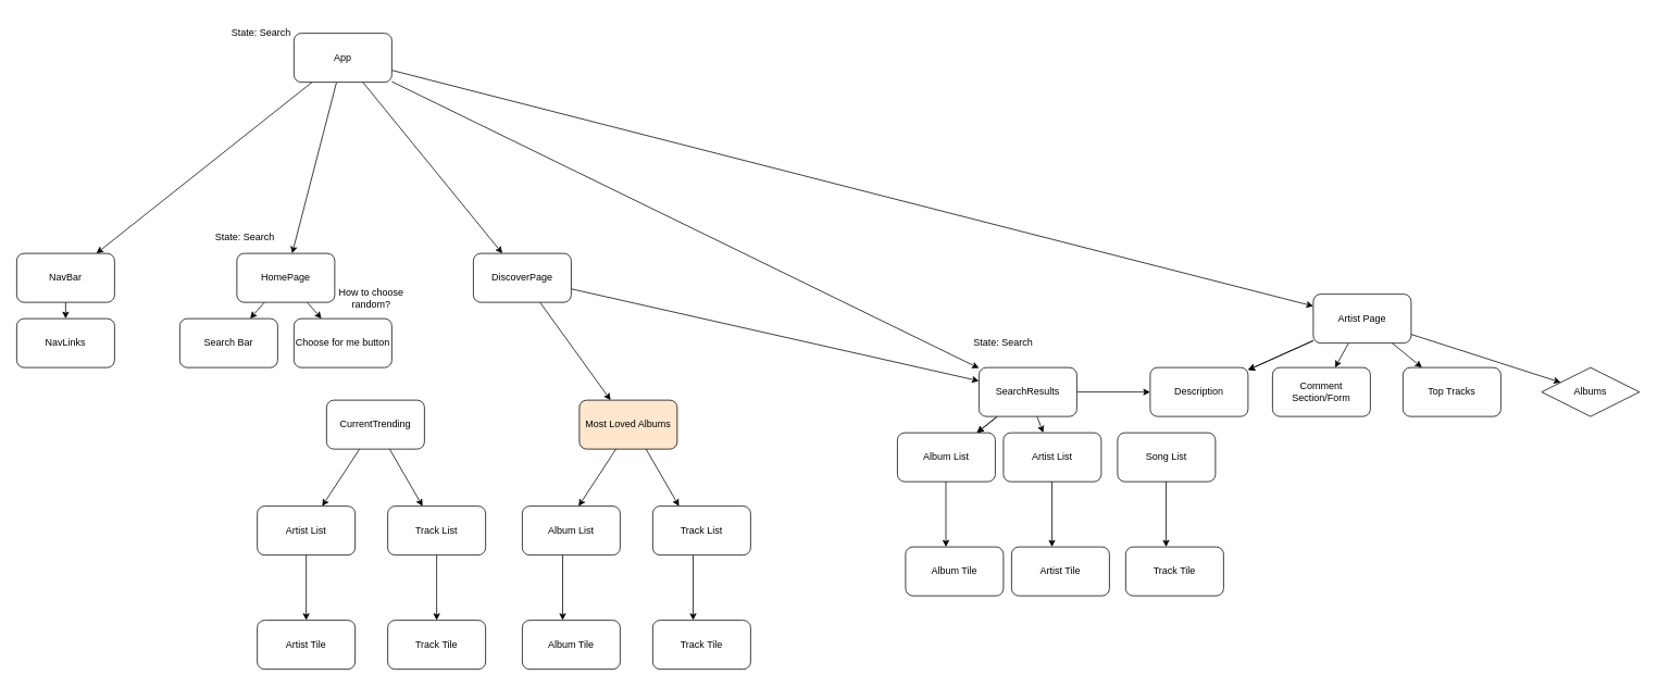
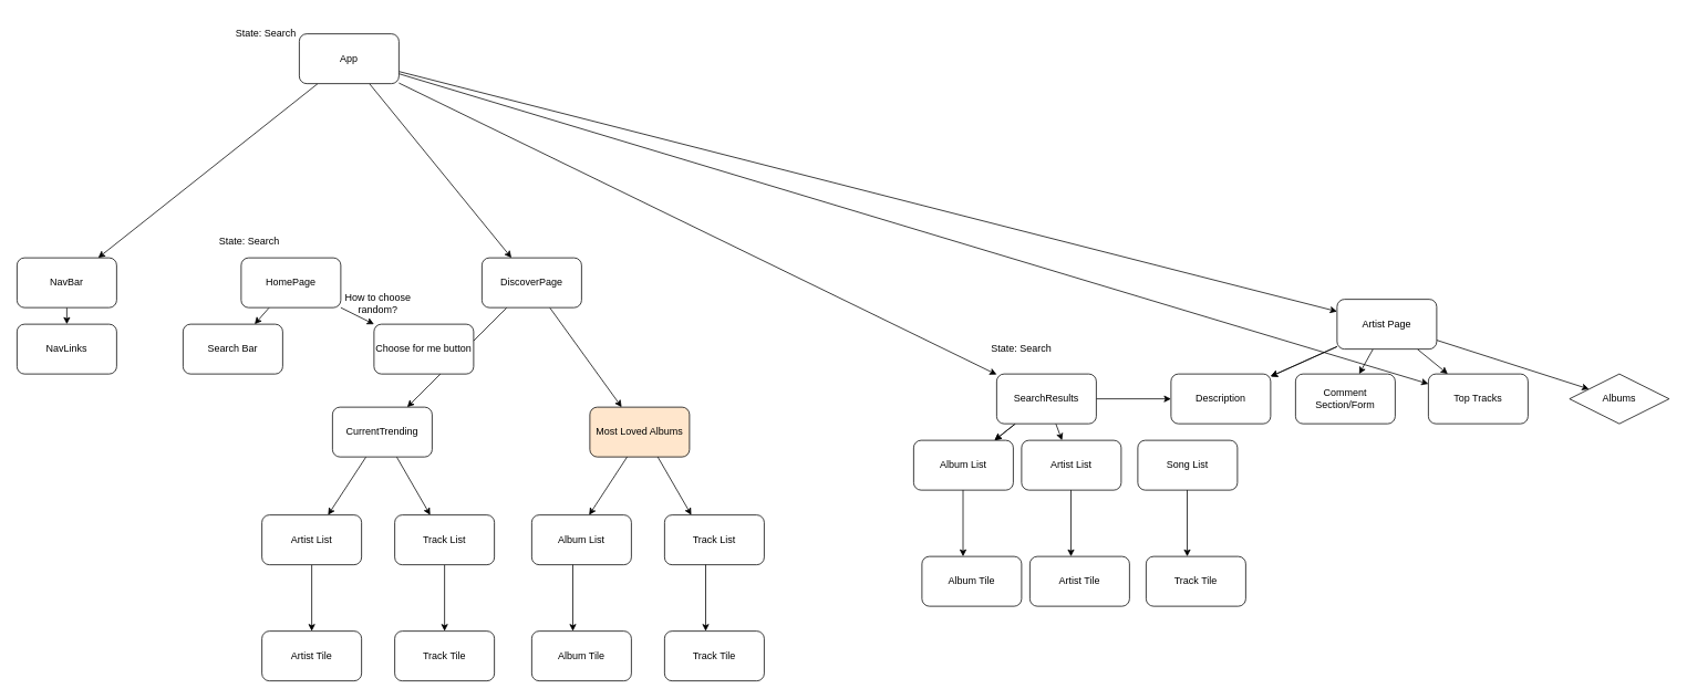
  <mxCell id="0" />
  <mxCell id="1" parent="0" />
  <mxCell id="2" value="" style="edgeStyle=none;html=1;" edge="1" parent="1" source="7" target="9"><mxGeometry relative="1" as="geometry" /></mxCell>
- <mxCell id="3" value="" style="edgeStyle=none;html=1;" edge="1" parent="1" source="7" target="12"><mxGeometry relative="1" as="geometry" /></mxCell>
+ <mxCell id="3" value="" style="edgeStyle=none;html=1;" edge="1" parent="1" source="7" target="63"><mxGeometry relative="1" as="geometry" /></mxCell>
  <mxCell id="4" value="" style="edgeStyle=none;html=1;" edge="1" parent="1" source="7" target="15"><mxGeometry relative="1" as="geometry" /></mxCell>
  <mxCell id="5" value="" style="edgeStyle=none;html=1;" edge="1" parent="1" source="7" target="20"><mxGeometry relative="1" as="geometry" /></mxCell>
  <mxCell id="6" value="" style="edgeStyle=none;html=1;" edge="1" parent="1" source="7" target="54"><mxGeometry relative="1" as="geometry" /></mxCell>
  <mxCell id="7" value="App" style="rounded=1;whiteSpace=wrap;html=1;" vertex="1" parent="1"><mxGeometry x="360" y="40" width="120" height="60" as="geometry" /></mxCell>
  <mxCell id="8" value="" style="edgeStyle=none;html=1;" edge="1" parent="1" source="9" target="30"><mxGeometry relative="1" as="geometry" /></mxCell>
  <mxCell id="9" value="NavBar" style="whiteSpace=wrap;html=1;rounded=1;" vertex="1" parent="1"><mxGeometry x="20" y="310" width="120" height="60" as="geometry" /></mxCell>
  <mxCell id="10" value="" style="edgeStyle=none;html=1;" edge="1" parent="1" source="12" target="25"><mxGeometry relative="1" as="geometry" /></mxCell>
  <mxCell id="11" value="" style="edgeStyle=none;html=1;" edge="1" parent="1" source="12" target="26"><mxGeometry relative="1" as="geometry" /></mxCell>
  <mxCell id="12" value="HomePage" style="whiteSpace=wrap;html=1;rounded=1;" vertex="1" parent="1"><mxGeometry x="290" y="310" width="120" height="60" as="geometry" /></mxCell>
- <mxCell id="13" value="" style="edgeStyle=none;html=1;" edge="1" parent="1" source="15" target="20"><mxGeometry relative="1" as="geometry" /></mxCell>
+ <mxCell id="13" value="" style="edgeStyle=none;html=1;" edge="1" parent="1" source="15" target="23"><mxGeometry relative="1" as="geometry" /></mxCell>
  <mxCell id="14" value="" style="edgeStyle=none;html=1;" edge="1" parent="1" source="15" target="24"><mxGeometry relative="1" as="geometry" /></mxCell>
  <mxCell id="15" value="DiscoverPage" style="whiteSpace=wrap;html=1;rounded=1;" vertex="1" parent="1"><mxGeometry x="580" y="310" width="120" height="60" as="geometry" /></mxCell>
  <mxCell id="16" value="" style="edgeStyle=none;html=1;" edge="1" parent="1" source="20" target="27"><mxGeometry relative="1" as="geometry" /></mxCell>
  <mxCell id="17" value="" style="edgeStyle=none;html=1;" edge="1" parent="1" source="20" target="27"><mxGeometry relative="1" as="geometry" /></mxCell>
  <mxCell id="18" value="" style="edgeStyle=none;html=1;" edge="1" parent="1" source="20" target="28"><mxGeometry relative="1" as="geometry" /></mxCell>
  <mxCell id="19" value="" style="edgeStyle=none;html=1;" edge="1" parent="1" source="20" target="61"><mxGeometry relative="1" as="geometry" /></mxCell>
  <mxCell id="20" value="SearchResults" style="whiteSpace=wrap;html=1;rounded=1;" vertex="1" parent="1"><mxGeometry x="1200" y="450" width="120" height="60" as="geometry" /></mxCell>
  <mxCell id="21" value="" style="edgeStyle=none;html=1;" edge="1" parent="1" source="23" target="35"><mxGeometry relative="1" as="geometry" /></mxCell>
  <mxCell id="22" value="" style="edgeStyle=none;html=1;" edge="1" parent="1" source="23" target="37"><mxGeometry relative="1" as="geometry" /></mxCell>
  <mxCell id="23" value="CurrentTrending" style="whiteSpace=wrap;html=1;rounded=1;" vertex="1" parent="1"><mxGeometry x="400" y="490" width="120" height="60" as="geometry" /></mxCell>
  <mxCell id="24" value="Most Loved Albums" style="whiteSpace=wrap;html=1;rounded=1;fillColor=#ffe6cc;" vertex="1" parent="1"><mxGeometry x="710" y="490" width="120" height="60" as="geometry" /></mxCell>
  <mxCell id="25" value="Search Bar" style="whiteSpace=wrap;html=1;rounded=1;" vertex="1" parent="1"><mxGeometry x="220" y="390" width="120" height="60" as="geometry" /></mxCell>
- <mxCell id="26" value="Choose for me button" style="whiteSpace=wrap;html=1;rounded=1;" vertex="1" parent="1"><mxGeometry x="360" y="390" width="120" height="60" as="geometry" /></mxCell>
+ <mxCell id="26" value="Choose for me button" style="whiteSpace=wrap;html=1;rounded=1;" vertex="1" parent="1"><mxGeometry x="450" y="390" width="120" height="60" as="geometry" /></mxCell>
  <mxCell id="27" value="Album List" style="whiteSpace=wrap;html=1;rounded=1;" vertex="1" parent="1"><mxGeometry x="1100" y="530" width="120" height="60" as="geometry" /></mxCell>
  <mxCell id="28" value="Artist List" style="whiteSpace=wrap;html=1;rounded=1;" vertex="1" parent="1"><mxGeometry x="1230" y="530" width="120" height="60" as="geometry" /></mxCell>
  <mxCell id="29" value="Song List" style="whiteSpace=wrap;html=1;rounded=1;" vertex="1" parent="1"><mxGeometry x="1370" y="530" width="120" height="60" as="geometry" /></mxCell>
  <mxCell id="30" value="NavLinks" style="whiteSpace=wrap;html=1;rounded=1;" vertex="1" parent="1"><mxGeometry x="20" y="390" width="120" height="60" as="geometry" /></mxCell>
  <mxCell id="31" value="State: Search" style="text;strokeColor=none;align=center;fillColor=none;html=1;verticalAlign=middle;whiteSpace=wrap;rounded=0;" vertex="1" parent="1"><mxGeometry x="280" y="20" width="80" height="40" as="geometry" /></mxCell>
  <mxCell id="32" value="State: Search" style="text;strokeColor=none;align=center;fillColor=none;html=1;verticalAlign=middle;whiteSpace=wrap;rounded=0;" vertex="1" parent="1"><mxGeometry x="260" y="270" width="80" height="40" as="geometry" /></mxCell>
  <mxCell id="33" value="State: Search" style="text;strokeColor=none;align=center;fillColor=none;html=1;verticalAlign=middle;whiteSpace=wrap;rounded=0;" vertex="1" parent="1"><mxGeometry x="1190" y="400" width="80" height="40" as="geometry" /></mxCell>
  <mxCell id="34" value="" style="edgeStyle=none;html=1;" edge="1" parent="1" source="35" target="38"><mxGeometry relative="1" as="geometry" /></mxCell>
  <mxCell id="35" value="Artist List" style="whiteSpace=wrap;html=1;rounded=1;" vertex="1" parent="1"><mxGeometry x="315" y="620" width="120" height="60" as="geometry" /></mxCell>
  <mxCell id="36" value="" style="edgeStyle=none;html=1;" edge="1" parent="1" source="37" target="39"><mxGeometry relative="1" as="geometry" /></mxCell>
  <mxCell id="37" value="Track List" style="whiteSpace=wrap;html=1;rounded=1;" vertex="1" parent="1"><mxGeometry x="475" y="620" width="120" height="60" as="geometry" /></mxCell>
  <mxCell id="38" value="Artist Tile" style="whiteSpace=wrap;html=1;rounded=1;" vertex="1" parent="1"><mxGeometry x="315" y="760" width="120" height="60" as="geometry" /></mxCell>
  <mxCell id="39" value="Track Tile" style="whiteSpace=wrap;html=1;rounded=1;" vertex="1" parent="1"><mxGeometry x="475" y="760" width="120" height="60" as="geometry" /></mxCell>
  <mxCell id="40" value="How to choose random?" style="text;strokeColor=none;align=center;fillColor=none;html=1;verticalAlign=middle;whiteSpace=wrap;rounded=0;" vertex="1" parent="1"><mxGeometry x="400" y="350" width="110" height="30" as="geometry" /></mxCell>
  <mxCell id="41" value="Album List" style="whiteSpace=wrap;html=1;rounded=1;" vertex="1" parent="1"><mxGeometry x="640" y="620" width="120" height="60" as="geometry" /></mxCell>
  <mxCell id="42" value="Track List" style="whiteSpace=wrap;html=1;rounded=1;" vertex="1" parent="1"><mxGeometry x="800" y="620" width="120" height="60" as="geometry" /></mxCell>
  <mxCell id="43" value="Album Tile" style="whiteSpace=wrap;html=1;rounded=1;" vertex="1" parent="1"><mxGeometry x="640" y="760" width="120" height="60" as="geometry" /></mxCell>
  <mxCell id="44" value="Track Tile" style="whiteSpace=wrap;html=1;rounded=1;" vertex="1" parent="1"><mxGeometry x="800" y="760" width="120" height="60" as="geometry" /></mxCell>
  <mxCell id="45" value="" style="edgeStyle=none;html=1;" edge="1" parent="1"><mxGeometry relative="1" as="geometry"><mxPoint x="754.885" y="550" as="sourcePoint" /><mxPoint x="709.115" y="620" as="targetPoint" /></mxGeometry></mxCell>
  <mxCell id="46" value="" style="edgeStyle=none;html=1;" edge="1" parent="1"><mxGeometry relative="1" as="geometry"><mxPoint x="791.808" y="550" as="sourcePoint" /><mxPoint x="832.192" y="620" as="targetPoint" /></mxGeometry></mxCell>
  <mxCell id="47" value="" style="edgeStyle=none;html=1;" edge="1" parent="1"><mxGeometry relative="1" as="geometry"><mxPoint x="689.5" y="680" as="sourcePoint" /><mxPoint x="689.5" y="760" as="targetPoint" /></mxGeometry></mxCell>
  <mxCell id="48" value="" style="edgeStyle=none;html=1;" edge="1" parent="1"><mxGeometry relative="1" as="geometry"><mxPoint x="849.5" y="680" as="sourcePoint" /><mxPoint x="849.5" y="760" as="targetPoint" /></mxGeometry></mxCell>
  <mxCell id="49" value="" style="edgeStyle=none;html=1;" edge="1" parent="1" source="54" target="61"><mxGeometry relative="1" as="geometry" /></mxCell>
  <mxCell id="50" value="" style="edgeStyle=none;html=1;" edge="1" parent="1" source="54" target="61"><mxGeometry relative="1" as="geometry" /></mxCell>
  <mxCell id="51" value="" style="edgeStyle=none;html=1;" edge="1" parent="1" source="54" target="62"><mxGeometry relative="1" as="geometry" /></mxCell>
  <mxCell id="52" value="" style="edgeStyle=none;html=1;" edge="1" parent="1" source="54" target="63"><mxGeometry relative="1" as="geometry" /></mxCell>
  <mxCell id="53" value="" style="edgeStyle=none;html=1;" edge="1" parent="1" source="54" target="64"><mxGeometry relative="1" as="geometry" /></mxCell>
  <mxCell id="54" value="Artist Page" style="whiteSpace=wrap;html=1;rounded=1;" vertex="1" parent="1"><mxGeometry x="1610" y="360" width="120" height="60" as="geometry" /></mxCell>
  <mxCell id="55" value="Album Tile" style="whiteSpace=wrap;html=1;rounded=1;" vertex="1" parent="1"><mxGeometry x="1110" y="670" width="120" height="60" as="geometry" /></mxCell>
  <mxCell id="56" value="Track Tile" style="whiteSpace=wrap;html=1;rounded=1;" vertex="1" parent="1"><mxGeometry x="1380" y="670" width="120" height="60" as="geometry" /></mxCell>
  <mxCell id="57" value="" style="edgeStyle=none;html=1;" edge="1" parent="1"><mxGeometry relative="1" as="geometry"><mxPoint x="1159.5" y="590" as="sourcePoint" /><mxPoint x="1159.5" y="670" as="targetPoint" /></mxGeometry></mxCell>
  <mxCell id="58" value="" style="edgeStyle=none;html=1;" edge="1" parent="1"><mxGeometry relative="1" as="geometry"><mxPoint x="1429.5" y="590" as="sourcePoint" /><mxPoint x="1429.5" y="670" as="targetPoint" /></mxGeometry></mxCell>
  <mxCell id="59" value="Artist Tile" style="whiteSpace=wrap;html=1;rounded=1;" vertex="1" parent="1"><mxGeometry x="1240" y="670" width="120" height="60" as="geometry" /></mxCell>
  <mxCell id="60" value="" style="edgeStyle=none;html=1;" edge="1" parent="1"><mxGeometry relative="1" as="geometry"><mxPoint x="1289.5" y="590" as="sourcePoint" /><mxPoint x="1289.5" y="670" as="targetPoint" /></mxGeometry></mxCell>
  <mxCell id="61" value="Description" style="whiteSpace=wrap;html=1;rounded=1;" vertex="1" parent="1"><mxGeometry x="1410" y="450" width="120" height="60" as="geometry" /></mxCell>
  <mxCell id="62" value="Albums" style="rhombus;whiteSpace=wrap;html=1;" vertex="1" parent="1"><mxGeometry x="1890" y="450" width="120" height="60" as="geometry" /></mxCell>
  <mxCell id="63" value="Top Tracks" style="whiteSpace=wrap;html=1;rounded=1;" vertex="1" parent="1"><mxGeometry x="1720" y="450" width="120" height="60" as="geometry" /></mxCell>
  <mxCell id="64" value="Comment Section/Form" style="whiteSpace=wrap;html=1;rounded=1;" vertex="1" parent="1"><mxGeometry x="1560" y="450" width="120" height="60" as="geometry" /></mxCell>
